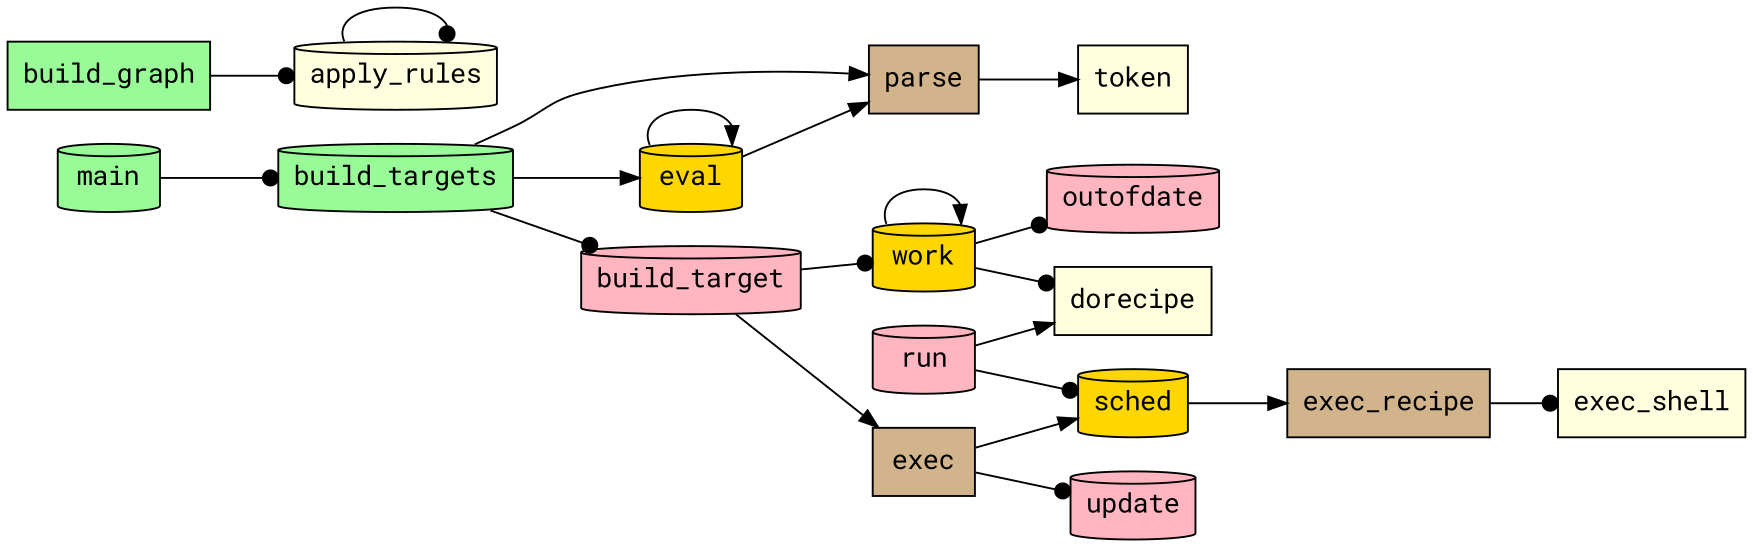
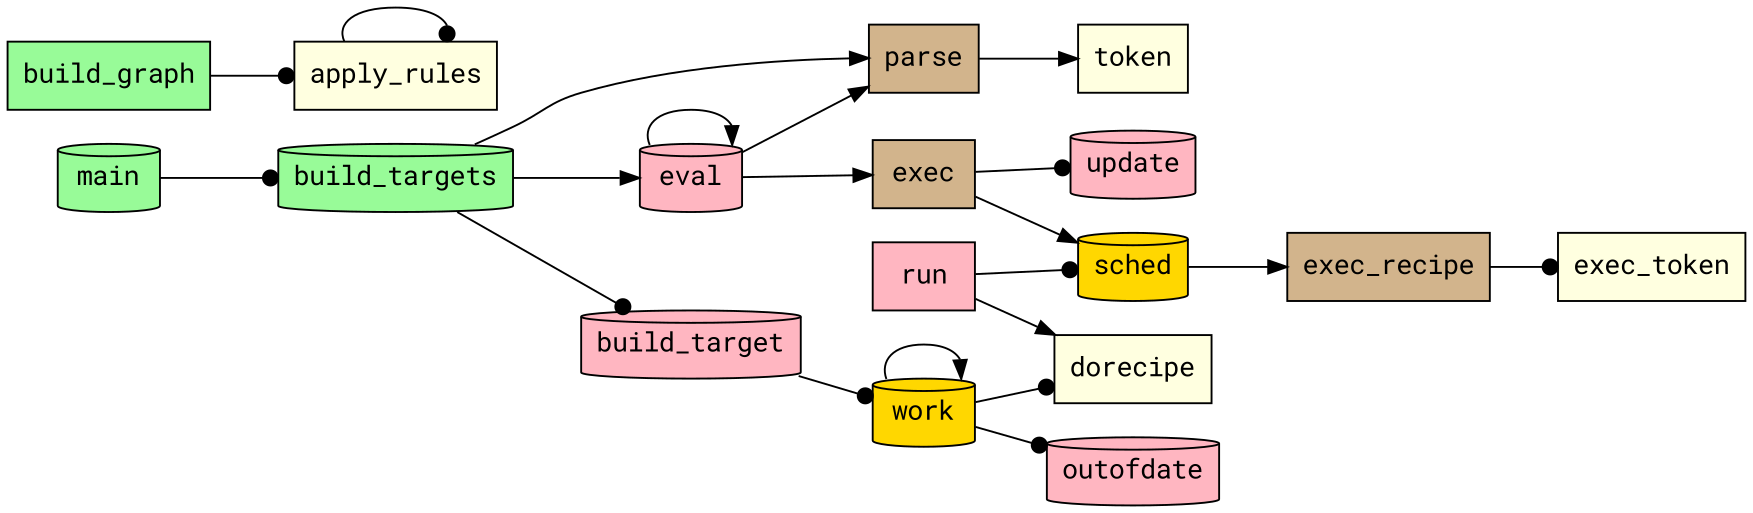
  digraph {
    fontname="Roboto Mono"
    rankdir=LR
    node [fillcolor=lightpink fontname="Roboto Mono" shape=cylinder style=filled]
    edge [arrowhead=dot fontname="Roboto Mono"]
    main [fillcolor=palegreen]
    build_targets [fillcolor=palegreen]
    parse [fillcolor=tan shape=box]
-   eval [fillcolor=gold]
+   eval
    build_target
    token [fillcolor=lightyellow shape=box]
    work [fillcolor=gold]
    n8 [fillcolor=tan label=exec shape=box]
    build_graph [fillcolor=palegreen shape=box]
-   apply_rules [fillcolor=lightyellow]
+   apply_rules [fillcolor=lightyellow shape=box]
    dorecipe [fillcolor=lightyellow shape=box]
    outofdate
    update
    sched [fillcolor=gold]
    exec_recipe [fillcolor=tan shape=box]
-   run
-   exec_shell [fillcolor=lightyellow shape=box]
+   run [shape=box]
+   exec_shell [fillcolor=lightyellow shape=box label=exec_token]
    main -> build_targets
    build_targets -> parse [arrowhead=normal]
    build_targets -> eval [arrowhead=normal]
    build_targets -> build_target
    parse -> token [arrowhead=normal]
    eval -> parse [arrowhead=normal]
    eval -> eval [arrowhead=normal]
    build_target -> work
-   build_target -> n8 [arrowhead=normal]
+   eval -> n8 [arrowhead=normal]
    work -> work [arrowhead=normal]
    work -> dorecipe
    work -> outofdate
    n8 -> update
    n8 -> sched [arrowhead=normal]
    build_graph -> apply_rules
    apply_rules -> apply_rules
    sched -> exec_recipe [arrowhead=normal]
    exec_recipe -> exec_shell
    run -> dorecipe [arrowhead=normal]
    run -> sched
  }
